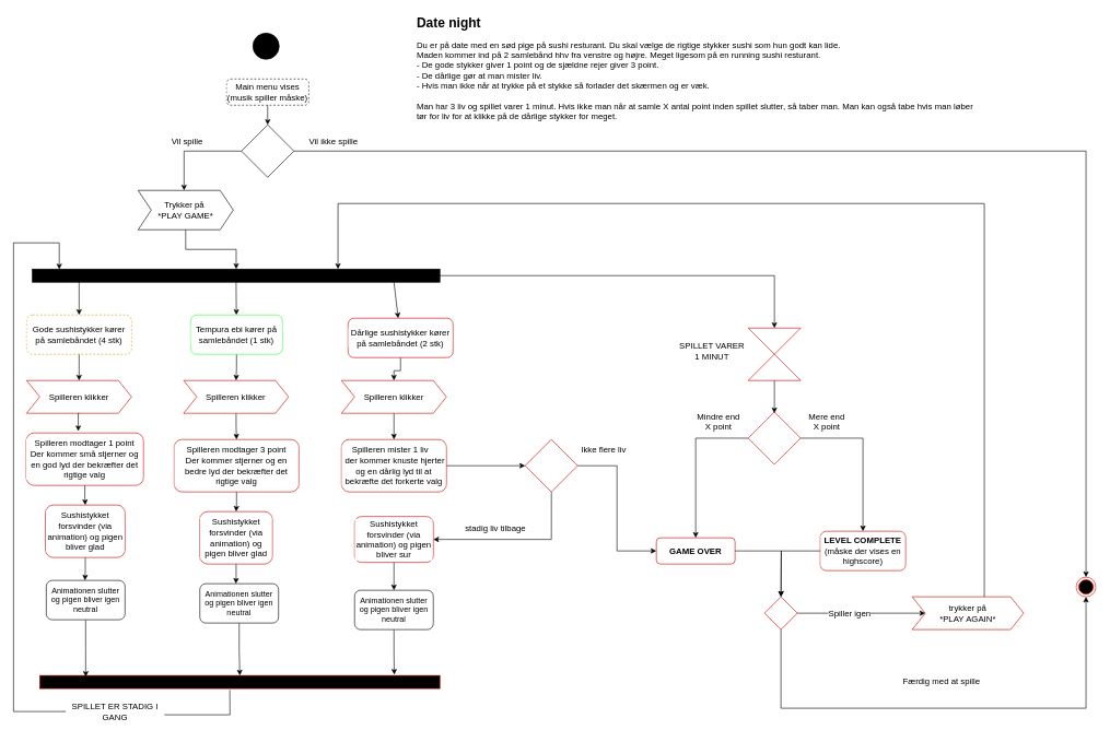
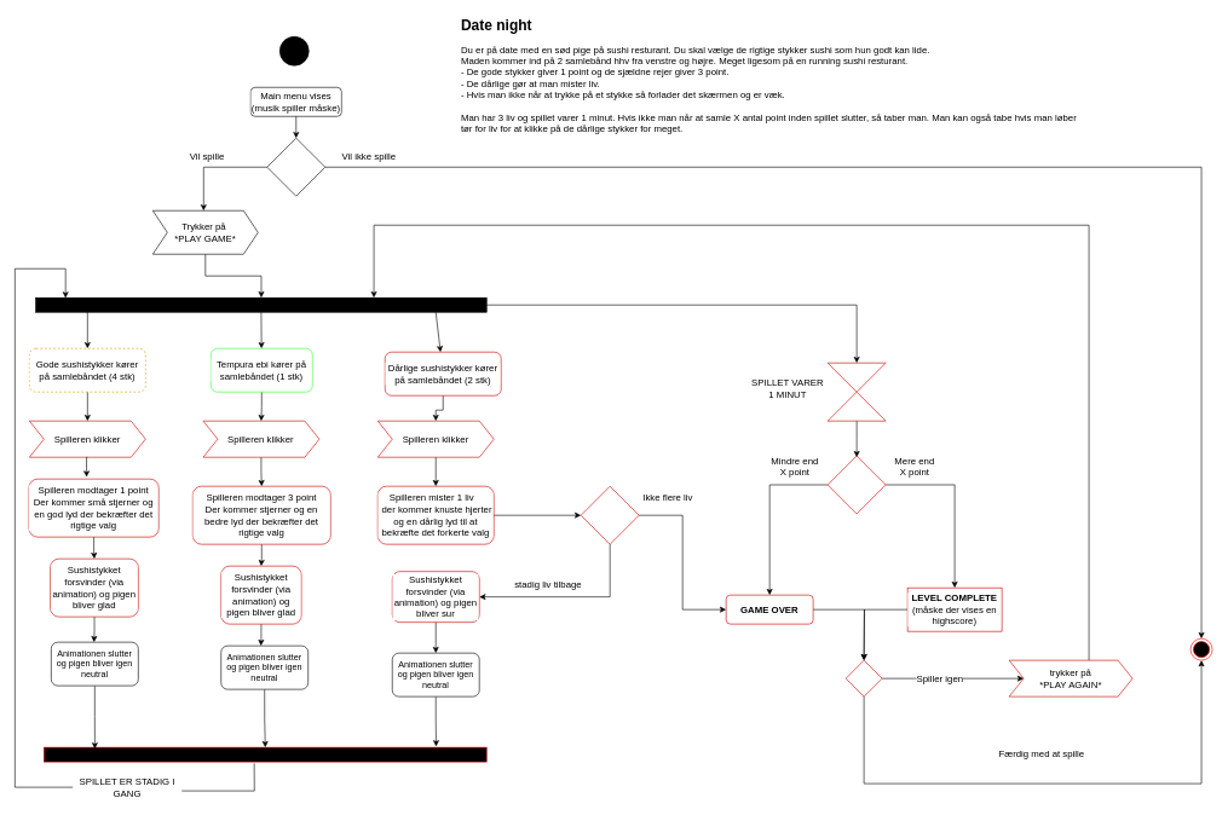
  <mxCell id="0" />
  <mxCell id="1" parent="0" />
  <mxCell id="2" value="" style="ellipse;whiteSpace=wrap;html=1;aspect=fixed;fillColor=#000000;" parent="1" vertex="1"><mxGeometry x="385" y="50" width="40" height="40" as="geometry" /></mxCell>
- <mxCell id="3" value="Main menu vises (musik spiller måske)" style="rounded=1;whiteSpace=wrap;html=1;labelBackgroundColor=#FFFFFF;fontSize=13;fontColor=#000000;fillColor=none;dashed=1;" parent="1" vertex="1"><mxGeometry x="345" y="120" width="125" height="40" as="geometry" /></mxCell>
+ <mxCell id="3" value="Main menu vises (musik spiller måske)" style="rounded=1;whiteSpace=wrap;html=1;labelBackgroundColor=#FFFFFF;fontSize=13;fontColor=#000000;fillColor=none;" parent="1" vertex="1"><mxGeometry x="345" y="120" width="125" height="40" as="geometry" /></mxCell>
  <mxCell id="4" value="" style="endArrow=classic;html=1;rounded=0;fontSize=13;fontColor=#000000;exitX=0.5;exitY=1;exitDx=0;exitDy=0;" parent="1" source="3" target="5" edge="1"><mxGeometry width="50" height="50" relative="1" as="geometry"><mxPoint x="420" y="210" as="sourcePoint" /><mxPoint x="408" y="200" as="targetPoint" /></mxGeometry></mxCell>
  <mxCell id="5" value="" style="rhombus;whiteSpace=wrap;html=1;labelBackgroundColor=#FFFFFF;fontSize=13;fontColor=#000000;fillColor=none;" parent="1" vertex="1"><mxGeometry x="367.5" y="190" width="80" height="80" as="geometry" /></mxCell>
  <mxCell id="6" value="" style="ellipse;html=1;shape=endState;fillColor=#000000;strokeColor=#ff0000;labelBackgroundColor=#FFFFFF;fontSize=13;fontColor=#000000;" parent="1" vertex="1"><mxGeometry x="1640" y="880" width="30" height="30" as="geometry" /></mxCell>
  <mxCell id="7" value="Vil ikke spille" style="text;html=1;strokeColor=none;fillColor=none;align=center;verticalAlign=middle;whiteSpace=wrap;rounded=0;labelBackgroundColor=#FFFFFF;fontSize=13;fontColor=#000000;" parent="1" vertex="1"><mxGeometry x="447.5" y="200" width="120" height="30" as="geometry" /></mxCell>
  <mxCell id="8" value="" style="endArrow=classic;html=1;rounded=0;fontSize=13;fontColor=#000000;exitX=0;exitY=0.5;exitDx=0;exitDy=0;" parent="1" source="5" edge="1"><mxGeometry width="50" height="50" relative="1" as="geometry"><mxPoint x="320" y="280" as="sourcePoint" /><mxPoint x="280" y="290" as="targetPoint" /><Array as="points"><mxPoint x="280" y="230" /></Array></mxGeometry></mxCell>
  <mxCell id="9" value="Vil spille" style="text;html=1;strokeColor=none;fillColor=none;align=center;verticalAlign=middle;whiteSpace=wrap;rounded=0;labelBackgroundColor=#FFFFFF;fontSize=13;fontColor=#000000;" parent="1" vertex="1"><mxGeometry x="255" y="200" width="60" height="30" as="geometry" /></mxCell>
  <mxCell id="10" style="edgeStyle=orthogonalEdgeStyle;rounded=0;orthogonalLoop=1;jettySize=auto;html=1;fontSize=13;fontColor=#000000;" parent="1" source="11" target="13" edge="1"><mxGeometry relative="1" as="geometry"><mxPoint x="282.5" y="390" as="targetPoint" /></mxGeometry></mxCell>
  <mxCell id="11" value="Trykker på&amp;nbsp;&lt;br&gt;*PLAY GAME*" style="shape=step;perimeter=stepPerimeter;whiteSpace=wrap;html=1;fixedSize=1;labelBackgroundColor=#FFFFFF;fontSize=13;fontColor=#000000;fillColor=none;" parent="1" vertex="1"><mxGeometry x="210" y="290" width="145" height="60" as="geometry" /></mxCell>
  <mxCell id="12" style="edgeStyle=orthogonalEdgeStyle;rounded=0;orthogonalLoop=1;jettySize=auto;html=1;fontSize=13;fontColor=#000000;entryX=0.5;entryY=0;entryDx=0;entryDy=0;" parent="1" source="13" target="42" edge="1"><mxGeometry relative="1" as="geometry"><mxPoint x="1270" y="650" as="targetPoint" /><Array as="points"><mxPoint x="1180" y="420" /></Array></mxGeometry></mxCell>
  <mxCell id="13" value="" style="rounded=0;whiteSpace=wrap;html=1;labelBackgroundColor=#FFFFFF;fontSize=13;fontColor=#000000;fillColor=#000000;" parent="1" vertex="1"><mxGeometry x="48.75" y="410" width="621.25" height="20" as="geometry" /></mxCell>
  <mxCell id="14" value="" style="endArrow=classic;html=1;rounded=0;fontSize=13;fontColor=#000000;" parent="1" target="16" edge="1"><mxGeometry width="50" height="50" relative="1" as="geometry"><mxPoint x="120" y="420" as="sourcePoint" /><mxPoint x="120" y="480" as="targetPoint" /></mxGeometry></mxCell>
  <mxCell id="15" style="edgeStyle=orthogonalEdgeStyle;rounded=0;orthogonalLoop=1;jettySize=auto;html=1;fontSize=13;fontColor=#000000;" parent="1" source="16" target="24" edge="1"><mxGeometry relative="1" as="geometry"><mxPoint x="120" y="580" as="targetPoint" /></mxGeometry></mxCell>
  <mxCell id="16" value="Gode sushistykker kører på samlebåndet (4 stk)" style="rounded=1;whiteSpace=wrap;html=1;labelBackgroundColor=#FFFFFF;fontSize=13;fillColor=none;strokeColor=#d79b00;dashed=1;" parent="1" vertex="1"><mxGeometry x="40" y="480" width="160" height="60" as="geometry" /></mxCell>
  <mxCell id="17" value="" style="endArrow=classic;html=1;rounded=0;fontSize=13;fontColor=#000000;exitX=0.5;exitY=1;exitDx=0;exitDy=0;" parent="1" source="13" target="19" edge="1"><mxGeometry width="50" height="50" relative="1" as="geometry"><mxPoint x="410" y="620" as="sourcePoint" /><mxPoint x="359" y="480" as="targetPoint" /></mxGeometry></mxCell>
  <mxCell id="18" style="edgeStyle=orthogonalEdgeStyle;rounded=0;orthogonalLoop=1;jettySize=auto;html=1;entryX=0.5;entryY=0;entryDx=0;entryDy=0;fontSize=13;fontColor=#000000;" parent="1" source="19" target="28" edge="1"><mxGeometry relative="1" as="geometry" /></mxCell>
  <mxCell id="19" value="Tempura ebi kører på samlebåndet (1 stk)" style="rounded=1;whiteSpace=wrap;html=1;labelBackgroundColor=#FFFFFF;fontSize=13;fontColor=#000000;fillColor=none;strokeColor=#33FF33;" parent="1" vertex="1"><mxGeometry x="290" y="480" width="140" height="60" as="geometry" /></mxCell>
  <mxCell id="20" value="" style="endArrow=classic;html=1;rounded=0;fontSize=13;fontColor=#000000;" parent="1" target="22" edge="1"><mxGeometry width="50" height="50" relative="1" as="geometry"><mxPoint x="600" y="430" as="sourcePoint" /><mxPoint x="599" y="480" as="targetPoint" /></mxGeometry></mxCell>
  <mxCell id="21" style="edgeStyle=orthogonalEdgeStyle;rounded=0;orthogonalLoop=1;jettySize=auto;html=1;fontSize=13;fontColor=#000000;" parent="1" source="22" target="32" edge="1"><mxGeometry relative="1" as="geometry" /></mxCell>
  <mxCell id="22" value="Dårlige sushistykker kører på samlebåndet (2 stk)" style="rounded=1;whiteSpace=wrap;html=1;labelBackgroundColor=#FFFFFF;fontSize=13;fontColor=#000000;fillColor=none;strokeColor=#CC0000;" parent="1" vertex="1"><mxGeometry x="530" y="485" width="160" height="60" as="geometry" /></mxCell>
  <mxCell id="23" style="edgeStyle=orthogonalEdgeStyle;rounded=0;orthogonalLoop=1;jettySize=auto;html=1;exitX=0.5;exitY=1;exitDx=0;exitDy=0;entryX=0.444;entryY=-0.035;entryDx=0;entryDy=0;entryPerimeter=0;fontSize=13;fontColor=#000000;" parent="1" source="24" target="26" edge="1"><mxGeometry relative="1" as="geometry" /></mxCell>
  <mxCell id="24" value="Spilleren klikker" style="shape=step;perimeter=stepPerimeter;whiteSpace=wrap;html=1;fixedSize=1;labelBackgroundColor=#FFFFFF;fontSize=13;fontColor=#000000;strokeColor=#CC0000;fillColor=none;" parent="1" vertex="1"><mxGeometry x="40" y="580" width="160" height="50" as="geometry" /></mxCell>
  <mxCell id="25" style="edgeStyle=orthogonalEdgeStyle;rounded=0;orthogonalLoop=1;jettySize=auto;html=1;fontSize=13;fontColor=#000000;" parent="1" source="26" target="36" edge="1"><mxGeometry relative="1" as="geometry"><mxPoint x="128.75" y="790" as="targetPoint" /></mxGeometry></mxCell>
  <mxCell id="26" value="Spilleren modtager 1 point&lt;br&gt;Der kommer små stjerner og en god lyd der bekræfter det rigtige valg" style="rounded=1;whiteSpace=wrap;html=1;labelBackgroundColor=#FFFFFF;fontSize=13;fontColor=#000000;strokeColor=#CC0000;fillColor=none;" parent="1" vertex="1"><mxGeometry x="39.38" y="660" width="178.75" height="80" as="geometry" /></mxCell>
  <mxCell id="27" style="edgeStyle=orthogonalEdgeStyle;rounded=0;orthogonalLoop=1;jettySize=auto;html=1;exitX=0.5;exitY=1;exitDx=0;exitDy=0;entryX=0.5;entryY=0;entryDx=0;entryDy=0;fontSize=13;fontColor=#000000;" parent="1" source="28" target="30" edge="1"><mxGeometry relative="1" as="geometry" /></mxCell>
  <mxCell id="28" value="Spilleren klikker" style="shape=step;perimeter=stepPerimeter;whiteSpace=wrap;html=1;fixedSize=1;labelBackgroundColor=#FFFFFF;fontSize=13;fontColor=#000000;strokeColor=#CC0000;fillColor=none;" parent="1" vertex="1"><mxGeometry x="279.38" y="580" width="160" height="50" as="geometry" /></mxCell>
  <mxCell id="29" style="edgeStyle=orthogonalEdgeStyle;rounded=0;orthogonalLoop=1;jettySize=auto;html=1;fontSize=13;fontColor=#000000;" parent="1" source="30" target="38" edge="1"><mxGeometry relative="1" as="geometry"><mxPoint x="360" y="790" as="targetPoint" /></mxGeometry></mxCell>
  <mxCell id="30" value="Spilleren modtager 3 point&lt;br&gt;Der kommer stjerner og en bedre lyd der bekræfter det rigtige valg" style="rounded=1;whiteSpace=wrap;html=1;labelBackgroundColor=#FFFFFF;fontSize=13;fontColor=#000000;strokeColor=#CC0000;fillColor=none;" parent="1" vertex="1"><mxGeometry x="265" y="670" width="190" height="80" as="geometry" /></mxCell>
  <mxCell id="31" style="edgeStyle=orthogonalEdgeStyle;rounded=0;orthogonalLoop=1;jettySize=auto;html=1;entryX=0.5;entryY=0;entryDx=0;entryDy=0;fontSize=13;fontColor=#000000;" parent="1" source="32" target="34" edge="1"><mxGeometry relative="1" as="geometry" /></mxCell>
  <mxCell id="32" value="Spilleren klikker" style="shape=step;perimeter=stepPerimeter;whiteSpace=wrap;html=1;fixedSize=1;labelBackgroundColor=#FFFFFF;fontSize=13;fontColor=#000000;strokeColor=#CC0000;fillColor=none;" parent="1" vertex="1"><mxGeometry x="520" y="580" width="160" height="50" as="geometry" /></mxCell>
  <mxCell id="33" style="edgeStyle=orthogonalEdgeStyle;rounded=0;orthogonalLoop=1;jettySize=auto;html=1;exitX=1;exitY=0.5;exitDx=0;exitDy=0;entryX=0;entryY=0.5;entryDx=0;entryDy=0;" edge="1" parent="1" source="34" target="48"><mxGeometry relative="1" as="geometry" /></mxCell>
  <mxCell id="34" value="Spilleren mister 1 liv&amp;nbsp; &amp;nbsp;&lt;br&gt;&amp;nbsp;der kommer knuste hjerter og en dårlig lyd til at bekræfte det forkerte valg" style="rounded=1;whiteSpace=wrap;html=1;labelBackgroundColor=#FFFFFF;fontSize=13;fontColor=#000000;strokeColor=#CC0000;fillColor=none;" parent="1" vertex="1"><mxGeometry x="520" y="670" width="160" height="80" as="geometry" /></mxCell>
  <mxCell id="35" style="edgeStyle=orthogonalEdgeStyle;rounded=0;orthogonalLoop=1;jettySize=auto;html=1;fontSize=13;fontColor=#000000;" parent="1" source="36" edge="1"><mxGeometry relative="1" as="geometry"><mxPoint x="129" y="885" as="targetPoint" /></mxGeometry></mxCell>
  <mxCell id="36" value="Sushistykket forsvinder (via animation) og pigen bliver glad" style="rounded=1;whiteSpace=wrap;html=1;labelBackgroundColor=#FFFFFF;fontSize=13;fontColor=#000000;strokeColor=#CC0000;fillColor=none;" parent="1" vertex="1"><mxGeometry x="68.75" y="770" width="121.25" height="80" as="geometry" /></mxCell>
  <mxCell id="37" style="edgeStyle=orthogonalEdgeStyle;rounded=0;orthogonalLoop=1;jettySize=auto;html=1;fontSize=13;fontColor=#000000;" parent="1" source="38" edge="1"><mxGeometry relative="1" as="geometry"><mxPoint x="359" y="890" as="targetPoint" /></mxGeometry></mxCell>
  <mxCell id="38" value="Sushistykket forsvinder (via animation) og pigen bliver glad" style="rounded=1;whiteSpace=wrap;html=1;labelBackgroundColor=#FFFFFF;fontSize=13;fontColor=#000000;strokeColor=#CC0000;fillColor=none;" parent="1" vertex="1"><mxGeometry x="304.07" y="780" width="110.62" height="80" as="geometry" /></mxCell>
  <mxCell id="39" style="edgeStyle=orthogonalEdgeStyle;rounded=0;orthogonalLoop=1;jettySize=auto;html=1;exitX=0.5;exitY=1;exitDx=0;exitDy=0;entryX=0.5;entryY=0;entryDx=0;entryDy=0;" edge="1" parent="1" source="40" target="77"><mxGeometry relative="1" as="geometry" /></mxCell>
  <mxCell id="40" value="Sushistykket forsvinder (via animation) og pigen bliver sur" style="rounded=1;whiteSpace=wrap;html=1;labelBackgroundColor=#FFFFFF;fontSize=13;fontColor=#000000;strokeColor=#CC0000;fillColor=none;" parent="1" vertex="1"><mxGeometry x="540" y="787.5" width="120" height="70" as="geometry" /></mxCell>
  <mxCell id="41" style="edgeStyle=orthogonalEdgeStyle;rounded=0;orthogonalLoop=1;jettySize=auto;html=1;fontSize=13;fontColor=#000000;" parent="1" source="42" edge="1"><mxGeometry relative="1" as="geometry"><mxPoint x="1180" y="630" as="targetPoint" /></mxGeometry></mxCell>
  <mxCell id="42" value="" style="shape=collate;whiteSpace=wrap;html=1;labelBackgroundColor=#FFFFFF;fontSize=13;fontColor=#000000;strokeColor=#CC0000;fillColor=none;" parent="1" vertex="1"><mxGeometry x="1140" y="500" width="80" height="80" as="geometry" /></mxCell>
  <mxCell id="43" value="SPILLET VARER 1 MINUT" style="text;html=1;strokeColor=none;fillColor=none;align=center;verticalAlign=middle;whiteSpace=wrap;rounded=0;labelBackgroundColor=#FFFFFF;fontSize=13;fontColor=#000000;" parent="1" vertex="1"><mxGeometry x="1030" y="500" width="110" height="70" as="geometry" /></mxCell>
  <mxCell id="44" style="edgeStyle=orthogonalEdgeStyle;rounded=0;orthogonalLoop=1;jettySize=auto;html=1;fontSize=13;fontColor=#000000;entryX=0.066;entryY=0.021;entryDx=0;entryDy=0;entryPerimeter=0;startArrow=none;" parent="1" source="70" target="13" edge="1"><mxGeometry relative="1" as="geometry"><mxPoint x="90" y="380" as="targetPoint" /><Array as="points"><mxPoint x="20" y="370" /><mxPoint x="90" y="370" /></Array></mxGeometry></mxCell>
  <mxCell id="45" value="" style="rounded=0;whiteSpace=wrap;html=1;labelBackgroundColor=#FFFFFF;fontSize=13;fontColor=#000000;strokeColor=#CC0000;fillColor=#000000;" parent="1" vertex="1"><mxGeometry x="60" y="1030" width="610" height="20" as="geometry" /></mxCell>
  <mxCell id="46" style="edgeStyle=orthogonalEdgeStyle;rounded=0;orthogonalLoop=1;jettySize=auto;html=1;exitX=1;exitY=0.5;exitDx=0;exitDy=0;entryX=0;entryY=0.5;entryDx=0;entryDy=0;" edge="1" parent="1" source="48" target="51"><mxGeometry relative="1" as="geometry" /></mxCell>
  <mxCell id="47" style="edgeStyle=orthogonalEdgeStyle;rounded=0;orthogonalLoop=1;jettySize=auto;html=1;exitX=0.5;exitY=1;exitDx=0;exitDy=0;entryX=1;entryY=0.5;entryDx=0;entryDy=0;" edge="1" parent="1" source="48" target="40"><mxGeometry relative="1" as="geometry" /></mxCell>
  <mxCell id="48" value="" style="rhombus;whiteSpace=wrap;html=1;labelBackgroundColor=#FFFFFF;fontSize=13;fontColor=#000000;strokeColor=#CC0000;fillColor=none;" parent="1" vertex="1"><mxGeometry x="800" y="670" width="80" height="80" as="geometry" /></mxCell>
  <mxCell id="49" value="stadig liv tilbage" style="text;html=1;strokeColor=none;fillColor=none;align=center;verticalAlign=middle;whiteSpace=wrap;rounded=0;labelBackgroundColor=#FFFFFF;fontSize=13;fontColor=#000000;" parent="1" vertex="1"><mxGeometry x="700" y="790" width="110" height="30" as="geometry" /></mxCell>
  <mxCell id="50" style="edgeStyle=orthogonalEdgeStyle;rounded=0;orthogonalLoop=1;jettySize=auto;html=1;fontSize=13;fontColor=#000000;" parent="1" source="51" edge="1"><mxGeometry relative="1" as="geometry"><mxPoint x="1190" y="910" as="targetPoint" /></mxGeometry></mxCell>
  <mxCell id="51" value="&lt;b&gt;GAME OVER&lt;/b&gt;" style="rounded=1;whiteSpace=wrap;html=1;labelBackgroundColor=#FFFFFF;fontSize=13;fontColor=#000000;strokeColor=#CC0000;fillColor=none;" parent="1" vertex="1"><mxGeometry x="1000" y="820" width="120" height="40" as="geometry" /></mxCell>
  <mxCell id="52" style="edgeStyle=orthogonalEdgeStyle;rounded=0;orthogonalLoop=1;jettySize=auto;html=1;fontSize=13;fontColor=#000000;" parent="1" source="53" edge="1"><mxGeometry relative="1" as="geometry"><mxPoint x="1190" y="910" as="targetPoint" /></mxGeometry></mxCell>
- <mxCell id="53" value="&lt;b&gt;LEVEL COMPLETE&lt;/b&gt;&lt;br&gt;(måske der vises en highscore)" style="rounded=1;whiteSpace=wrap;html=1;labelBackgroundColor=#FFFFFF;fontSize=13;fontColor=#000000;strokeColor=#CC0000;fillColor=none;" parent="1" vertex="1"><mxGeometry x="1250" y="810" width="130" height="60" as="geometry" /></mxCell>
+ <mxCell id="53" value="&lt;b&gt;LEVEL COMPLETE&lt;/b&gt;&lt;br&gt;(måske der vises en highscore)" style="whiteSpace=wrap;html=1;labelBackgroundColor=#FFFFFF;fontSize=13;fontColor=#000000;strokeColor=#CC0000;fillColor=none;rounded=0;" parent="1" vertex="1"><mxGeometry x="1250" y="810" width="130" height="60" as="geometry" /></mxCell>
  <mxCell id="54" value="Ikke flere liv" style="text;html=1;strokeColor=none;fillColor=none;align=center;verticalAlign=middle;whiteSpace=wrap;rounded=0;labelBackgroundColor=#FFFFFF;fontSize=13;fontColor=#000000;" parent="1" vertex="1"><mxGeometry x="870" y="670" width="100" height="30" as="geometry" /></mxCell>
  <mxCell id="55" style="edgeStyle=orthogonalEdgeStyle;rounded=0;orthogonalLoop=1;jettySize=auto;html=1;entryX=0.5;entryY=0;entryDx=0;entryDy=0;fontSize=13;fontColor=#000000;" parent="1" source="57" target="53" edge="1"><mxGeometry relative="1" as="geometry" /></mxCell>
  <mxCell id="56" style="edgeStyle=orthogonalEdgeStyle;rounded=0;orthogonalLoop=1;jettySize=auto;html=1;entryX=0.5;entryY=0;entryDx=0;entryDy=0;fontSize=13;fontColor=#000000;" parent="1" source="57" target="51" edge="1"><mxGeometry relative="1" as="geometry" /></mxCell>
  <mxCell id="57" value="" style="rhombus;whiteSpace=wrap;html=1;labelBackgroundColor=#FFFFFF;fontSize=13;fontColor=#000000;strokeColor=#CC0000;fillColor=none;" parent="1" vertex="1"><mxGeometry x="1140" y="628" width="80" height="80" as="geometry" /></mxCell>
  <mxCell id="58" value="Mere end X point" style="text;html=1;strokeColor=none;fillColor=none;align=center;verticalAlign=middle;whiteSpace=wrap;rounded=0;labelBackgroundColor=#FFFFFF;fontSize=13;fontColor=#000000;" parent="1" vertex="1"><mxGeometry x="1230" y="628" width="60" height="30" as="geometry" /></mxCell>
  <mxCell id="59" value="Mindre end X point" style="text;html=1;strokeColor=none;fillColor=none;align=center;verticalAlign=middle;whiteSpace=wrap;rounded=0;labelBackgroundColor=#FFFFFF;fontSize=13;fontColor=#000000;" parent="1" vertex="1"><mxGeometry x="1060" y="628" width="70" height="30" as="geometry" /></mxCell>
  <mxCell id="60" style="edgeStyle=orthogonalEdgeStyle;rounded=0;orthogonalLoop=1;jettySize=auto;html=1;exitX=0.5;exitY=1;exitDx=0;exitDy=0;fontSize=13;fontColor=#000000;entryX=0.5;entryY=1;entryDx=0;entryDy=0;" parent="1" source="63" target="63" edge="1"><mxGeometry relative="1" as="geometry"><mxPoint x="1400" y="960" as="targetPoint" /></mxGeometry></mxCell>
  <mxCell id="61" style="edgeStyle=orthogonalEdgeStyle;rounded=0;orthogonalLoop=1;jettySize=auto;html=1;fontSize=13;fontColor=#000000;entryX=0.5;entryY=1;entryDx=0;entryDy=0;" parent="1" source="63" target="6" edge="1"><mxGeometry relative="1" as="geometry"><mxPoint x="1400" y="1080" as="targetPoint" /><Array as="points"><mxPoint x="1190" y="1080" /><mxPoint x="1655" y="1080" /></Array></mxGeometry></mxCell>
  <mxCell id="62" style="edgeStyle=orthogonalEdgeStyle;rounded=0;orthogonalLoop=1;jettySize=auto;html=1;fontSize=13;fontColor=#000000;entryX=0;entryY=0.5;entryDx=0;entryDy=0;" parent="1" source="63" target="65" edge="1"><mxGeometry relative="1" as="geometry"><mxPoint x="1450" y="935" as="targetPoint" /></mxGeometry></mxCell>
  <mxCell id="63" value="" style="rhombus;whiteSpace=wrap;html=1;labelBackgroundColor=#FFFFFF;fontSize=13;fontColor=#000000;strokeColor=#CC0000;fillColor=none;" parent="1" vertex="1"><mxGeometry x="1165" y="910" width="50" height="50" as="geometry" /></mxCell>
  <mxCell id="64" style="edgeStyle=orthogonalEdgeStyle;rounded=0;orthogonalLoop=1;jettySize=auto;html=1;fontSize=13;fontColor=#000000;entryX=0.75;entryY=0;entryDx=0;entryDy=0;" parent="1" source="65" target="13" edge="1"><mxGeometry relative="1" as="geometry"><mxPoint x="1465" y="310" as="targetPoint" /><Array as="points"><mxPoint x="1500" y="310" /><mxPoint x="515" y="310" /></Array></mxGeometry></mxCell>
  <mxCell id="65" value="trykker på &lt;br&gt;*PLAY AGAIN*" style="shape=step;perimeter=stepPerimeter;whiteSpace=wrap;html=1;fixedSize=1;labelBackgroundColor=#FFFFFF;fontSize=13;fontColor=#000000;strokeColor=#CC0000;fillColor=none;align=center;" parent="1" vertex="1"><mxGeometry x="1390" y="910" width="170" height="50" as="geometry" /></mxCell>
  <mxCell id="66" value="Spiller igen" style="text;html=1;strokeColor=none;fillColor=none;align=center;verticalAlign=middle;whiteSpace=wrap;rounded=0;labelBackgroundColor=#FFFFFF;fontSize=13;fontColor=#000000;" parent="1" vertex="1"><mxGeometry x="1240" y="920" width="110" height="30" as="geometry" /></mxCell>
  <mxCell id="67" value="Færdig med at spille" style="text;html=1;strokeColor=none;fillColor=none;align=center;verticalAlign=middle;whiteSpace=wrap;rounded=0;labelBackgroundColor=#FFFFFF;fontSize=13;fontColor=#000000;" parent="1" vertex="1"><mxGeometry x="1370" y="1024" width="130" height="30" as="geometry" /></mxCell>
  <mxCell id="68" value="" style="endArrow=classic;html=1;rounded=0;fontSize=13;fontColor=#000000;exitX=0;exitY=1;exitDx=0;exitDy=0;" parent="1" source="7" edge="1"><mxGeometry width="50" height="50" relative="1" as="geometry"><mxPoint x="601" y="230" as="sourcePoint" /><mxPoint x="1655" y="880" as="targetPoint" /><Array as="points"><mxPoint x="1655" y="230" /></Array></mxGeometry></mxCell>
  <mxCell id="69" value="&lt;h1 style=&quot;font-size: 20px&quot;&gt;Date night&lt;br&gt;&lt;/h1&gt;&lt;div&gt;Du er på date med en sød pige på sushi resturant. Du skal vælge de rigtige stykker sushi som hun godt kan lide.&lt;br&gt;Maden kommer ind på 2 samlebånd hhv fra venstre og højre. Meget ligesom på en running sushi resturant.&lt;br&gt;- De gode stykker giver 1 point og de sjældne rejer giver 3 point.&amp;nbsp;&lt;/div&gt;&lt;div&gt;- De dårlige gør at man mister liv.&amp;nbsp;&lt;/div&gt;&lt;div&gt;- Hvis man ikke når at trykke på et stykke så forlader det skærmen og er væk.&lt;br&gt;&lt;br&gt;Man har 3 liv og spillet varer 1 minut. Hvis ikke man når at samle X antal point inden spillet slutter, så taber man. Man kan også tabe hvis man løber tør for liv for at klikke på de dårlige stykker for meget.&amp;nbsp;&lt;/div&gt;" style="text;html=1;strokeColor=none;fillColor=none;spacing=5;spacingTop=-20;whiteSpace=wrap;overflow=hidden;rounded=0;labelBackgroundColor=#FFFFFF;fontSize=13;fontColor=#000000;align=left;" parent="1" vertex="1"><mxGeometry x="630" y="20" width="870" height="180" as="geometry" /></mxCell>
  <mxCell id="70" value="SPILLET ER STADIG I GANG&lt;br&gt;" style="text;html=1;strokeColor=none;fillColor=none;align=center;verticalAlign=middle;whiteSpace=wrap;rounded=0;labelBackgroundColor=#FFFFFF;fontSize=13;fontColor=#000000;" parent="1" vertex="1"><mxGeometry x="100" y="1060" width="150" height="50" as="geometry" /></mxCell>
  <mxCell id="71" value="" style="endArrow=none;html=1;rounded=0;entryX=0.475;entryY=1.1;entryDx=0;entryDy=0;entryPerimeter=0;" edge="1" parent="1" target="45"><mxGeometry width="50" height="50" relative="1" as="geometry"><mxPoint x="250" y="1090" as="sourcePoint" /><mxPoint x="354.07" y="1050" as="targetPoint" /><Array as="points"><mxPoint x="350" y="1090" /></Array></mxGeometry></mxCell>
  <mxCell id="72" style="edgeStyle=orthogonalEdgeStyle;rounded=0;orthogonalLoop=1;jettySize=auto;html=1;entryX=0.115;entryY=0.1;entryDx=0;entryDy=0;entryPerimeter=0;" edge="1" parent="1" source="73" target="45"><mxGeometry relative="1" as="geometry" /></mxCell>
  <mxCell id="73" value="Animationen slutter og pigen bliver igen neutral" style="rounded=1;whiteSpace=wrap;html=1;" vertex="1" parent="1"><mxGeometry x="70" y="885" width="120" height="60" as="geometry" /></mxCell>
  <mxCell id="74" style="edgeStyle=orthogonalEdgeStyle;rounded=0;orthogonalLoop=1;jettySize=auto;html=1;exitX=0.5;exitY=1;exitDx=0;exitDy=0;entryX=0.5;entryY=0;entryDx=0;entryDy=0;" edge="1" parent="1" source="75" target="45"><mxGeometry relative="1" as="geometry" /></mxCell>
  <mxCell id="75" value="Animationen slutter og pigen bliver igen neutral" style="rounded=1;whiteSpace=wrap;html=1;" vertex="1" parent="1"><mxGeometry x="304.07" y="890" width="120" height="60" as="geometry" /></mxCell>
  <mxCell id="76" style="edgeStyle=orthogonalEdgeStyle;rounded=0;orthogonalLoop=1;jettySize=auto;html=1;exitX=0.5;exitY=1;exitDx=0;exitDy=0;entryX=0.886;entryY=-0.064;entryDx=0;entryDy=0;entryPerimeter=0;" edge="1" parent="1" source="77" target="45"><mxGeometry relative="1" as="geometry" /></mxCell>
  <mxCell id="77" value="Animationen slutter og pigen bliver igen neutral" style="rounded=1;whiteSpace=wrap;html=1;" vertex="1" parent="1"><mxGeometry x="540" y="900" width="120" height="60" as="geometry" /></mxCell>
